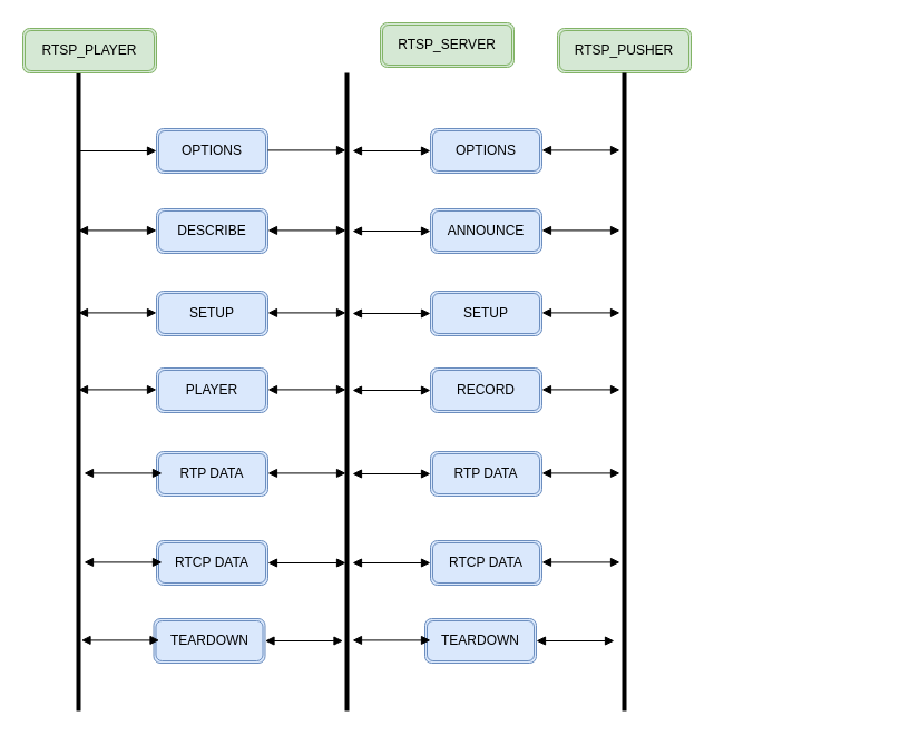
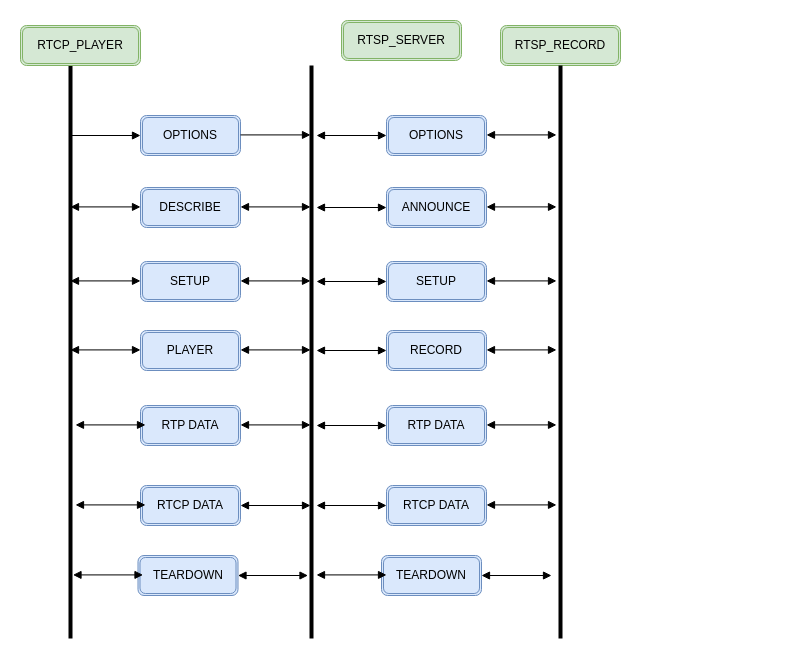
  <mxCell id="0" />
  <mxCell id="1" parent="0" />
- <mxCell id="2" value="RTSP_PUSHER" style="shape=ext;double=1;rounded=1;whiteSpace=wrap;html=1;strokeColor=#82b366;fillColor=#d5e8d4;" vertex="1" parent="1"><mxGeometry x="500" y="25" width="120" height="40" as="geometry" /></mxCell>
+ <mxCell id="2" value="RTSP_RECORD" style="shape=ext;double=1;rounded=1;whiteSpace=wrap;html=1;strokeColor=#82b366;fillColor=#d5e8d4;" vertex="1" parent="1"><mxGeometry x="500" y="25" width="120" height="40" as="geometry" /></mxCell>
  <mxCell id="3" value="RTSP_SERVER" style="shape=ext;double=1;rounded=1;whiteSpace=wrap;html=1;strokeColor=#82b366;fillColor=#d5e8d4;" vertex="1" parent="1"><mxGeometry x="341" y="20" width="120" height="40" as="geometry" /></mxCell>
  <mxCell id="4" value="" style="line;strokeWidth=4;direction=south;html=1;perimeter=backbonePerimeter;points=[];outlineConnect=0;" vertex="1" parent="1"><mxGeometry x="65" y="65" width="10" height="573" as="geometry" /></mxCell>
  <mxCell id="5" value="" style="line;strokeWidth=4;direction=south;html=1;perimeter=backbonePerimeter;points=[];outlineConnect=0;" vertex="1" parent="1"><mxGeometry x="306" y="65" width="10" height="573" as="geometry" /></mxCell>
- <mxCell id="6" value="RTSP_PLAYER" style="shape=ext;double=1;rounded=1;whiteSpace=wrap;html=1;strokeColor=#82b366;fillColor=#d5e8d4;" vertex="1" parent="1"><mxGeometry x="20" y="25" width="120" height="40" as="geometry" /></mxCell>
+ <mxCell id="6" value="RTCP_PLAYER" style="shape=ext;double=1;rounded=1;whiteSpace=wrap;html=1;strokeColor=#82b366;fillColor=#d5e8d4;" vertex="1" parent="1"><mxGeometry x="20" y="25" width="120" height="40" as="geometry" /></mxCell>
  <mxCell id="7" value="" style="line;strokeWidth=4;direction=south;html=1;perimeter=backbonePerimeter;points=[];outlineConnect=0;" vertex="1" parent="1"><mxGeometry x="555" y="65" width="10" height="573" as="geometry" /></mxCell>
  <mxCell id="8" value="OPTIONS" style="shape=ext;double=1;rounded=1;whiteSpace=wrap;html=1;strokeColor=#6c8ebf;fillColor=#dae8fc;" vertex="1" parent="1"><mxGeometry x="140" y="115" width="100" height="40" as="geometry" /></mxCell>
  <mxCell id="9" value="DESCRIBE" style="shape=ext;double=1;rounded=1;whiteSpace=wrap;html=1;strokeColor=#6c8ebf;fillColor=#dae8fc;" vertex="1" parent="1"><mxGeometry x="140" y="187" width="100" height="40" as="geometry" /></mxCell>
  <mxCell id="10" value="SETUP" style="shape=ext;double=1;rounded=1;whiteSpace=wrap;html=1;strokeColor=#6c8ebf;fillColor=#dae8fc;" vertex="1" parent="1"><mxGeometry x="140" y="261" width="100" height="40" as="geometry" /></mxCell>
  <mxCell id="11" value="RTCP DATA" style="shape=ext;double=1;rounded=1;whiteSpace=wrap;html=1;strokeColor=#6c8ebf;fillColor=#dae8fc;" vertex="1" parent="1"><mxGeometry x="140" y="485" width="100" height="40" as="geometry" /></mxCell>
  <mxCell id="12" value="PLAYER" style="shape=ext;double=1;rounded=1;whiteSpace=wrap;html=1;strokeColor=#6c8ebf;fillColor=#dae8fc;" vertex="1" parent="1"><mxGeometry x="140" y="330" width="100" height="40" as="geometry" /></mxCell>
  <mxCell id="13" value="RTP DATA" style="shape=ext;double=1;rounded=1;whiteSpace=wrap;html=1;strokeColor=#6c8ebf;fillColor=#dae8fc;" vertex="1" parent="1"><mxGeometry x="140" y="405" width="100" height="40" as="geometry" /></mxCell>
  <mxCell id="14" value="" style="endArrow=block;startArrow=none;endFill=1;startFill=0;html=1;rounded=0;" edge="1" parent="1"><mxGeometry width="160" relative="1" as="geometry"><mxPoint x="70" y="135" as="sourcePoint" /><mxPoint x="140" y="135" as="targetPoint" /></mxGeometry></mxCell>
  <mxCell id="15" value="" style="endArrow=block;startArrow=none;endFill=1;startFill=0;html=1;rounded=0;" edge="1" parent="1"><mxGeometry width="160" relative="1" as="geometry"><mxPoint x="240" y="134.41" as="sourcePoint" /><mxPoint x="310" y="134.41" as="targetPoint" /></mxGeometry></mxCell>
  <mxCell id="16" value="" style="endArrow=block;startArrow=block;endFill=1;startFill=1;html=1;rounded=0;" edge="1" parent="1"><mxGeometry width="160" relative="1" as="geometry"><mxPoint x="70" y="206.41" as="sourcePoint" /><mxPoint x="140" y="206.41" as="targetPoint" /></mxGeometry></mxCell>
  <mxCell id="17" value="" style="endArrow=block;startArrow=block;endFill=1;startFill=1;html=1;rounded=0;" edge="1" parent="1"><mxGeometry width="160" relative="1" as="geometry"><mxPoint x="70" y="280.41" as="sourcePoint" /><mxPoint x="140" y="280.41" as="targetPoint" /></mxGeometry></mxCell>
  <mxCell id="18" value="" style="endArrow=block;startArrow=block;endFill=1;startFill=1;html=1;rounded=0;" edge="1" parent="1"><mxGeometry width="160" relative="1" as="geometry"><mxPoint x="240" y="206.41" as="sourcePoint" /><mxPoint x="310" y="206.41" as="targetPoint" /></mxGeometry></mxCell>
  <mxCell id="19" value="" style="endArrow=block;startArrow=block;endFill=1;startFill=1;html=1;rounded=0;" edge="1" parent="1"><mxGeometry width="160" relative="1" as="geometry"><mxPoint x="70" y="349.41" as="sourcePoint" /><mxPoint x="140" y="349.41" as="targetPoint" /></mxGeometry></mxCell>
  <mxCell id="20" value="" style="endArrow=block;startArrow=block;endFill=1;startFill=1;html=1;rounded=0;" edge="1" parent="1"><mxGeometry width="160" relative="1" as="geometry"><mxPoint x="75" y="424.41" as="sourcePoint" /><mxPoint x="145" y="424.41" as="targetPoint" /></mxGeometry></mxCell>
  <mxCell id="21" value="" style="endArrow=block;startArrow=block;endFill=1;startFill=1;html=1;rounded=0;" edge="1" parent="1"><mxGeometry width="160" relative="1" as="geometry"><mxPoint x="75" y="504.41" as="sourcePoint" /><mxPoint x="145" y="504.41" as="targetPoint" /></mxGeometry></mxCell>
  <mxCell id="22" value="" style="endArrow=block;startArrow=block;endFill=1;startFill=1;html=1;rounded=0;" edge="1" parent="1"><mxGeometry width="160" relative="1" as="geometry"><mxPoint x="240" y="424.41" as="sourcePoint" /><mxPoint x="310" y="424.41" as="targetPoint" /></mxGeometry></mxCell>
  <mxCell id="23" value="" style="endArrow=block;startArrow=block;endFill=1;startFill=1;html=1;rounded=0;" edge="1" parent="1"><mxGeometry width="160" relative="1" as="geometry"><mxPoint x="240" y="349.41" as="sourcePoint" /><mxPoint x="310" y="349.41" as="targetPoint" /></mxGeometry></mxCell>
  <mxCell id="24" value="" style="endArrow=block;startArrow=block;endFill=1;startFill=1;html=1;rounded=0;" edge="1" parent="1"><mxGeometry width="160" relative="1" as="geometry"><mxPoint x="240" y="280.41" as="sourcePoint" /><mxPoint x="310" y="280.41" as="targetPoint" /></mxGeometry></mxCell>
  <mxCell id="25" value="" style="endArrow=block;startArrow=block;endFill=1;startFill=1;html=1;rounded=0;" edge="1" parent="1"><mxGeometry width="160" relative="1" as="geometry"><mxPoint x="240" y="505" as="sourcePoint" /><mxPoint x="310" y="505" as="targetPoint" /></mxGeometry></mxCell>
  <mxCell id="26" value="OPTIONS" style="shape=ext;double=1;rounded=1;whiteSpace=wrap;html=1;strokeColor=#6c8ebf;fillColor=#dae8fc;" vertex="1" parent="1"><mxGeometry x="386" y="115" width="100" height="40" as="geometry" /></mxCell>
  <mxCell id="27" value="" style="endArrow=block;startArrow=block;endFill=1;startFill=1;html=1;rounded=0;" edge="1" parent="1"><mxGeometry width="160" relative="1" as="geometry"><mxPoint x="316" y="135" as="sourcePoint" /><mxPoint x="386" y="135" as="targetPoint" /></mxGeometry></mxCell>
  <mxCell id="28" value="" style="endArrow=block;startArrow=block;endFill=1;startFill=1;html=1;rounded=0;" edge="1" parent="1"><mxGeometry width="160" relative="1" as="geometry"><mxPoint x="486" y="134.41" as="sourcePoint" /><mxPoint x="556" y="134.41" as="targetPoint" /></mxGeometry></mxCell>
  <mxCell id="29" value="ANNOUNCE" style="shape=ext;double=1;rounded=1;whiteSpace=wrap;html=1;strokeColor=#6c8ebf;fillColor=#dae8fc;" vertex="1" parent="1"><mxGeometry x="386" y="187" width="100" height="40" as="geometry" /></mxCell>
  <mxCell id="30" value="" style="endArrow=block;startArrow=block;endFill=1;startFill=1;html=1;rounded=0;" edge="1" parent="1"><mxGeometry width="160" relative="1" as="geometry"><mxPoint x="316" y="207" as="sourcePoint" /><mxPoint x="386" y="207" as="targetPoint" /></mxGeometry></mxCell>
  <mxCell id="31" value="" style="endArrow=block;startArrow=block;endFill=1;startFill=1;html=1;rounded=0;" edge="1" parent="1"><mxGeometry width="160" relative="1" as="geometry"><mxPoint x="486" y="206.41" as="sourcePoint" /><mxPoint x="556" y="206.41" as="targetPoint" /></mxGeometry></mxCell>
  <mxCell id="32" value="SETUP" style="shape=ext;double=1;rounded=1;whiteSpace=wrap;html=1;strokeColor=#6c8ebf;fillColor=#dae8fc;" vertex="1" parent="1"><mxGeometry x="386" y="261" width="100" height="40" as="geometry" /></mxCell>
  <mxCell id="33" value="" style="endArrow=block;startArrow=block;endFill=1;startFill=1;html=1;rounded=0;" edge="1" parent="1"><mxGeometry width="160" relative="1" as="geometry"><mxPoint x="316" y="281" as="sourcePoint" /><mxPoint x="386" y="281" as="targetPoint" /></mxGeometry></mxCell>
  <mxCell id="34" value="" style="endArrow=block;startArrow=block;endFill=1;startFill=1;html=1;rounded=0;" edge="1" parent="1"><mxGeometry width="160" relative="1" as="geometry"><mxPoint x="486" y="280.41" as="sourcePoint" /><mxPoint x="556" y="280.41" as="targetPoint" /></mxGeometry></mxCell>
  <mxCell id="35" value="RECORD" style="shape=ext;double=1;rounded=1;whiteSpace=wrap;html=1;strokeColor=#6c8ebf;fillColor=#dae8fc;" vertex="1" parent="1"><mxGeometry x="386" y="330" width="100" height="40" as="geometry" /></mxCell>
  <mxCell id="36" value="" style="endArrow=block;startArrow=block;endFill=1;startFill=1;html=1;rounded=0;" edge="1" parent="1"><mxGeometry width="160" relative="1" as="geometry"><mxPoint x="316" y="350" as="sourcePoint" /><mxPoint x="386" y="350" as="targetPoint" /></mxGeometry></mxCell>
  <mxCell id="37" value="" style="endArrow=block;startArrow=block;endFill=1;startFill=1;html=1;rounded=0;" edge="1" parent="1"><mxGeometry width="160" relative="1" as="geometry"><mxPoint x="486" y="349.41" as="sourcePoint" /><mxPoint x="556" y="349.41" as="targetPoint" /></mxGeometry></mxCell>
  <mxCell id="38" value="RTP DATA" style="shape=ext;double=1;rounded=1;whiteSpace=wrap;html=1;strokeColor=#6c8ebf;fillColor=#dae8fc;" vertex="1" parent="1"><mxGeometry x="386" y="405" width="100" height="40" as="geometry" /></mxCell>
  <mxCell id="39" value="" style="endArrow=block;startArrow=block;endFill=1;startFill=1;html=1;rounded=0;" edge="1" parent="1"><mxGeometry width="160" relative="1" as="geometry"><mxPoint x="316" y="425" as="sourcePoint" /><mxPoint x="386" y="425" as="targetPoint" /></mxGeometry></mxCell>
  <mxCell id="40" value="" style="endArrow=block;startArrow=block;endFill=1;startFill=1;html=1;rounded=0;" edge="1" parent="1"><mxGeometry width="160" relative="1" as="geometry"><mxPoint x="486" y="424.41" as="sourcePoint" /><mxPoint x="556" y="424.41" as="targetPoint" /></mxGeometry></mxCell>
  <mxCell id="41" value="RTCP DATA" style="shape=ext;double=1;rounded=1;whiteSpace=wrap;html=1;strokeColor=#6c8ebf;fillColor=#dae8fc;" vertex="1" parent="1"><mxGeometry x="386" y="485" width="100" height="40" as="geometry" /></mxCell>
  <mxCell id="42" value="" style="endArrow=block;startArrow=block;endFill=1;startFill=1;html=1;rounded=0;" edge="1" parent="1"><mxGeometry width="160" relative="1" as="geometry"><mxPoint x="316" y="505" as="sourcePoint" /><mxPoint x="386" y="505" as="targetPoint" /></mxGeometry></mxCell>
  <mxCell id="43" value="" style="endArrow=block;startArrow=block;endFill=1;startFill=1;html=1;rounded=0;" edge="1" parent="1"><mxGeometry width="160" relative="1" as="geometry"><mxPoint x="486" y="504.41" as="sourcePoint" /><mxPoint x="556" y="504.41" as="targetPoint" /></mxGeometry></mxCell>
  <mxCell id="44" value="TEARDOWN" style="shape=ext;double=1;rounded=1;whiteSpace=wrap;html=1;strokeColor=#6c8ebf;fillColor=#dae8fc;" vertex="1" parent="1"><mxGeometry x="137.5" y="555" width="100" height="40" as="geometry" /></mxCell>
  <mxCell id="45" value="" style="endArrow=block;startArrow=block;endFill=1;startFill=1;html=1;rounded=0;" edge="1" parent="1"><mxGeometry width="160" relative="1" as="geometry"><mxPoint x="72.5" y="574.41" as="sourcePoint" /><mxPoint x="142.5" y="574.41" as="targetPoint" /></mxGeometry></mxCell>
  <mxCell id="46" value="" style="endArrow=block;startArrow=block;endFill=1;startFill=1;html=1;rounded=0;" edge="1" parent="1"><mxGeometry width="160" relative="1" as="geometry"><mxPoint x="237.5" y="575" as="sourcePoint" /><mxPoint x="307.5" y="575" as="targetPoint" /></mxGeometry></mxCell>
  <mxCell id="47" value="TEARDOWN" style="shape=ext;double=1;rounded=1;whiteSpace=wrap;html=1;strokeColor=#6c8ebf;fillColor=#dae8fc;" vertex="1" parent="1"><mxGeometry x="381" y="555" width="100" height="40" as="geometry" /></mxCell>
  <mxCell id="48" value="" style="endArrow=block;startArrow=block;endFill=1;startFill=1;html=1;rounded=0;" edge="1" parent="1"><mxGeometry width="160" relative="1" as="geometry"><mxPoint x="316" y="574.41" as="sourcePoint" /><mxPoint x="386" y="574.41" as="targetPoint" /></mxGeometry></mxCell>
  <mxCell id="49" value="" style="endArrow=block;startArrow=block;endFill=1;startFill=1;html=1;rounded=0;" edge="1" parent="1"><mxGeometry width="160" relative="1" as="geometry"><mxPoint x="481" y="575" as="sourcePoint" /><mxPoint x="551" y="575" as="targetPoint" /></mxGeometry></mxCell>
  <mxCell id="50" value="&lt;h2&gt;&lt;br&gt;&lt;/h2&gt;" style="text;html=1;align=center;verticalAlign=middle;resizable=0;points=[];autosize=1;strokeColor=none;fillColor=none;fontFamily=Comic Sans MS;fontStyle=1" vertex="1" parent="1"><mxGeometry x="764" y="115" width="22" height="55" as="geometry" /></mxCell>
